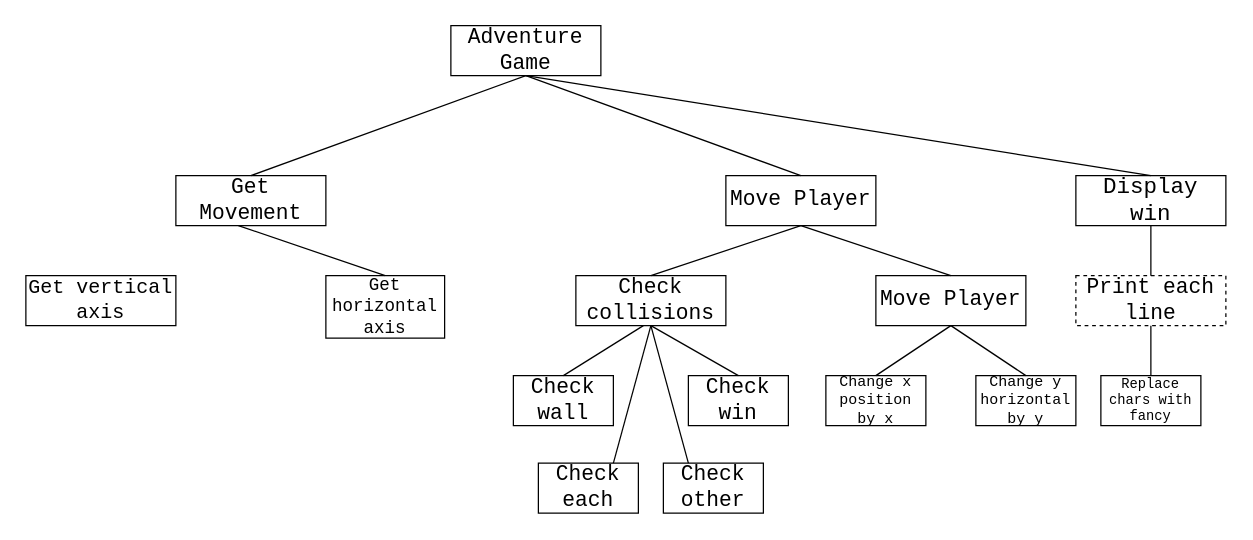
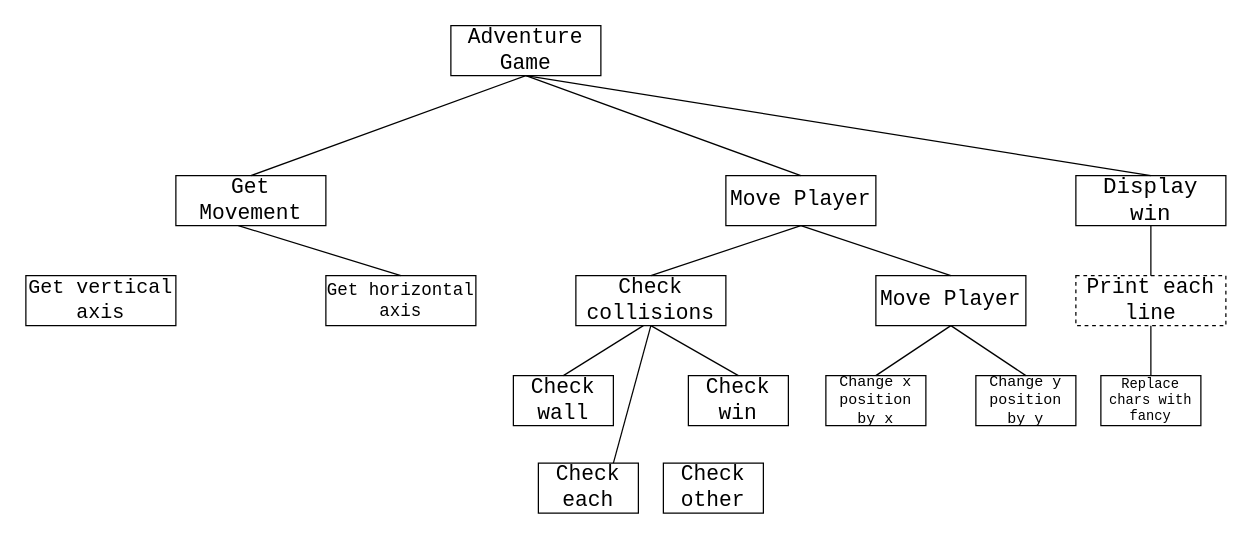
  <mxCell id="0" />
  <mxCell id="1" parent="0" />
  <mxCell id="2" value="Adventure Game" style="rounded=0;whiteSpace=wrap;html=1;fontSize=17;fontFamily=Courier New;" parent="1" vertex="1"><mxGeometry x="360" width="120" height="40" as="geometry" y="20" /></mxCell>
  <mxCell id="3" value="Get Movement" style="rounded=0;whiteSpace=wrap;html=1;fontFamily=Courier New;fontSize=17;" parent="1" vertex="1"><mxGeometry x="140" y="140" width="120" height="40" as="geometry" /></mxCell>
  <mxCell id="4" value="" style="endArrow=none;html=1;rounded=0;entryX=0.5;entryY=1;entryDx=0;entryDy=0;exitX=0.5;exitY=0;exitDx=0;exitDy=0;" parent="1" source="3" target="2" edge="1"><mxGeometry width="50" height="50" relative="1" as="geometry"><mxPoint x="90" y="280" as="sourcePoint" /><mxPoint x="140" y="230" as="targetPoint" /></mxGeometry></mxCell>
  <mxCell id="5" value="Get vertical axis" style="rounded=0;whiteSpace=wrap;html=1;fontFamily=Courier New;fontSize=16;" parent="1" vertex="1"><mxGeometry y="220" width="120" height="40" as="geometry" x="20" /></mxCell>
- <mxCell id="6" value="Get horizontal axis" style="rounded=0;whiteSpace=wrap;html=1;fontFamily=Courier New;fontSize=14;" parent="1" vertex="1"><mxGeometry x="260" y="220" width="95" height="50" as="geometry" /></mxCell>
+ <mxCell id="6" value="Get horizontal axis" style="rounded=0;whiteSpace=wrap;html=1;fontFamily=Courier New;fontSize=14;" parent="1" vertex="1"><mxGeometry x="260" y="220" width="120" height="40" as="geometry" /></mxCell>
  <mxCell id="7" value="" style="endArrow=none;html=1;rounded=0;entryX=0.5;entryY=0;entryDx=0;entryDy=0;" parent="1" target="6" edge="1"><mxGeometry width="50" height="50" relative="1" as="geometry"><mxPoint x="190" y="180" as="sourcePoint" /><mxPoint x="510" y="350" as="targetPoint" /></mxGeometry></mxCell>
  <mxCell id="8" value="&lt;div&gt;Move Player&lt;/div&gt;" style="rounded=0;whiteSpace=wrap;html=1;fontFamily=Courier New;fontSize=17;" parent="1" vertex="1"><mxGeometry x="580" y="140" width="120" height="40" as="geometry" /></mxCell>
  <mxCell id="9" value="Check collisions" style="rounded=0;whiteSpace=wrap;html=1;fontFamily=Courier New;fontSize=17;" parent="1" vertex="1"><mxGeometry x="460" y="220" width="120" height="40" as="geometry" /></mxCell>
  <mxCell id="10" value="&lt;div&gt;Move Player&lt;/div&gt;" style="rounded=0;whiteSpace=wrap;html=1;fontFamily=Courier New;fontSize=17;" parent="1" vertex="1"><mxGeometry x="700" y="220" width="120" height="40" as="geometry" /></mxCell>
  <mxCell id="11" value="" style="endArrow=none;html=1;rounded=0;entryX=0.5;entryY=0;entryDx=0;entryDy=0;exitX=0.5;exitY=1;exitDx=0;exitDy=0;" parent="1" source="8" target="9" edge="1"><mxGeometry width="50" height="50" relative="1" as="geometry"><mxPoint x="460" y="400" as="sourcePoint" /><mxPoint x="510" y="350" as="targetPoint" /></mxGeometry></mxCell>
  <mxCell id="12" value="" style="endArrow=none;html=1;rounded=0;entryX=0.5;entryY=1;entryDx=0;entryDy=0;exitX=0.5;exitY=0;exitDx=0;exitDy=0;" parent="1" source="10" target="8" edge="1"><mxGeometry width="50" height="50" relative="1" as="geometry"><mxPoint x="460" y="400" as="sourcePoint" /><mxPoint x="510" y="350" as="targetPoint" /></mxGeometry></mxCell>
  <mxCell id="13" value="" style="endArrow=none;html=1;rounded=0;entryX=0.5;entryY=1;entryDx=0;entryDy=0;exitX=0.5;exitY=0;exitDx=0;exitDy=0;" parent="1" source="8" target="2" edge="1"><mxGeometry width="50" height="50" relative="1" as="geometry"><mxPoint x="460" y="400" as="sourcePoint" /><mxPoint x="510" y="350" as="targetPoint" /></mxGeometry></mxCell>
  <mxCell id="14" value="&lt;div&gt;Check wall&lt;/div&gt;" style="rounded=0;whiteSpace=wrap;html=1;fontFamily=Courier New;fontSize=17;" parent="1" vertex="1"><mxGeometry x="410" y="300" width="80" height="40" as="geometry" /></mxCell>
  <mxCell id="15" value="&lt;div&gt;Check each&lt;/div&gt;" style="rounded=0;whiteSpace=wrap;html=1;fontFamily=Courier New;fontSize=17;" parent="1" vertex="1"><mxGeometry x="430" y="370" width="80" height="40" as="geometry" /></mxCell>
  <mxCell id="16" value="&lt;div&gt;Check win&lt;/div&gt;" style="rounded=0;whiteSpace=wrap;html=1;fontFamily=Courier New;fontSize=17;" parent="1" vertex="1"><mxGeometry x="550" y="300" width="80" height="40" as="geometry" /></mxCell>
  <mxCell id="17" value="&lt;div&gt;Check other&lt;/div&gt;" style="rounded=0;whiteSpace=wrap;html=1;fontFamily=Courier New;fontSize=17;" parent="1" vertex="1"><mxGeometry x="530" y="370" width="80" height="40" as="geometry" /></mxCell>
  <mxCell id="18" value="" style="endArrow=none;html=1;rounded=0;entryX=0.45;entryY=1;entryDx=0;entryDy=0;entryPerimeter=0;exitX=0.5;exitY=0;exitDx=0;exitDy=0;" parent="1" source="14" target="9" edge="1"><mxGeometry width="50" height="50" relative="1" as="geometry"><mxPoint x="460" y="340" as="sourcePoint" /><mxPoint x="510" y="290" as="targetPoint" /></mxGeometry></mxCell>
  <mxCell id="19" value="" style="endArrow=none;html=1;rounded=0;entryX=0.5;entryY=1;entryDx=0;entryDy=0;exitX=0.5;exitY=0;exitDx=0;exitDy=0;" parent="1" source="16" target="9" edge="1"><mxGeometry width="50" height="50" relative="1" as="geometry"><mxPoint x="460" y="340" as="sourcePoint" /><mxPoint x="510" y="290" as="targetPoint" /></mxGeometry></mxCell>
  <mxCell id="20" value="" style="endArrow=none;html=1;rounded=0;entryX=0.5;entryY=1;entryDx=0;entryDy=0;exitX=0.75;exitY=0;exitDx=0;exitDy=0;" parent="1" source="15" target="9" edge="1"><mxGeometry width="50" height="50" relative="1" as="geometry"><mxPoint x="460" y="340" as="sourcePoint" /><mxPoint x="510" y="290" as="targetPoint" /></mxGeometry></mxCell>
- <mxCell id="21" value="" style="endArrow=none;html=1;rounded=0;entryX=0.5;entryY=1;entryDx=0;entryDy=0;exitX=0.25;exitY=0;exitDx=0;exitDy=0;" parent="1" source="17" target="9" edge="1"><mxGeometry width="50" height="50" relative="1" as="geometry"><mxPoint x="460" y="340" as="sourcePoint" /><mxPoint x="510" y="290" as="targetPoint" /></mxGeometry></mxCell>
  <mxCell id="22" value="&lt;div style=&quot;font-size: 18px;&quot;&gt;Display win&lt;/div&gt;" style="rounded=0;whiteSpace=wrap;html=1;fontFamily=Courier New;fontSize=18;" parent="1" vertex="1"><mxGeometry x="860" y="140" width="120" height="40" as="geometry" /></mxCell>
  <mxCell id="23" value="" style="endArrow=none;html=1;rounded=0;exitX=0.5;exitY=0;exitDx=0;exitDy=0;" parent="1" source="22" edge="1"><mxGeometry width="50" height="50" relative="1" as="geometry"><mxPoint x="870" y="290" as="sourcePoint" /><mxPoint x="420" y="60" as="targetPoint" /></mxGeometry></mxCell>
  <mxCell id="24" value="Change x position by x" style="rounded=0;whiteSpace=wrap;html=1;fontFamily=Courier New;" vertex="1" parent="1"><mxGeometry x="660" y="300" width="80" height="40" as="geometry" /></mxCell>
- <mxCell id="25" value="Change y horizontal by y" style="rounded=0;whiteSpace=wrap;html=1;fontFamily=Courier New;" vertex="1" parent="1"><mxGeometry x="780" y="300" width="80" height="40" as="geometry" /></mxCell>
+ <mxCell id="25" value="Change y position by y" style="rounded=0;whiteSpace=wrap;html=1;fontFamily=Courier New;" vertex="1" parent="1"><mxGeometry x="780" y="300" width="80" height="40" as="geometry" /></mxCell>
  <mxCell id="26" value="" style="endArrow=none;html=1;rounded=0;entryX=0.5;entryY=1;entryDx=0;entryDy=0;" edge="1" parent="1" target="10"><mxGeometry width="50" height="50" relative="1" as="geometry"><mxPoint x="700" y="300" as="sourcePoint" /><mxPoint x="750" y="250" as="targetPoint" /></mxGeometry></mxCell>
  <mxCell id="27" value="" style="endArrow=none;html=1;rounded=0;exitX=0.5;exitY=1;exitDx=0;exitDy=0;" edge="1" parent="1" source="10"><mxGeometry width="50" height="50" relative="1" as="geometry"><mxPoint x="770" y="350" as="sourcePoint" /><mxPoint x="820" y="300" as="targetPoint" /></mxGeometry></mxCell>
  <mxCell id="28" value="&lt;font style=&quot;font-size: 17px;&quot;&gt;Print each line&lt;br style=&quot;font-size: 17px;&quot;&gt;&lt;/font&gt;" style="rounded=0;whiteSpace=wrap;html=1;fontFamily=Courier New;fontSize=17;dashed=1;" vertex="1" parent="1"><mxGeometry x="860" y="220" width="120" height="40" as="geometry" /></mxCell>
  <mxCell id="29" value="Replace chars with fancy" style="rounded=0;whiteSpace=wrap;html=1;fontFamily=Courier New;fontSize=11;" vertex="1" parent="1"><mxGeometry x="880" y="300" width="80" height="40" as="geometry" /></mxCell>
  <mxCell id="30" value="" style="endArrow=none;html=1;rounded=0;" edge="1" parent="1" source="28"><mxGeometry width="50" height="50" relative="1" as="geometry"><mxPoint x="920" y="270" as="sourcePoint" /><mxPoint x="920" y="300" as="targetPoint" /></mxGeometry></mxCell>
  <mxCell id="31" value="" style="endArrow=none;html=1;rounded=0;exitX=0.5;exitY=1;exitDx=0;exitDy=0;entryX=0.5;entryY=0;entryDx=0;entryDy=0;" edge="1" parent="1" source="22" target="28"><mxGeometry width="50" height="50" relative="1" as="geometry"><mxPoint x="930" y="270" as="sourcePoint" /><mxPoint x="930" y="310" as="targetPoint" /></mxGeometry></mxCell>
